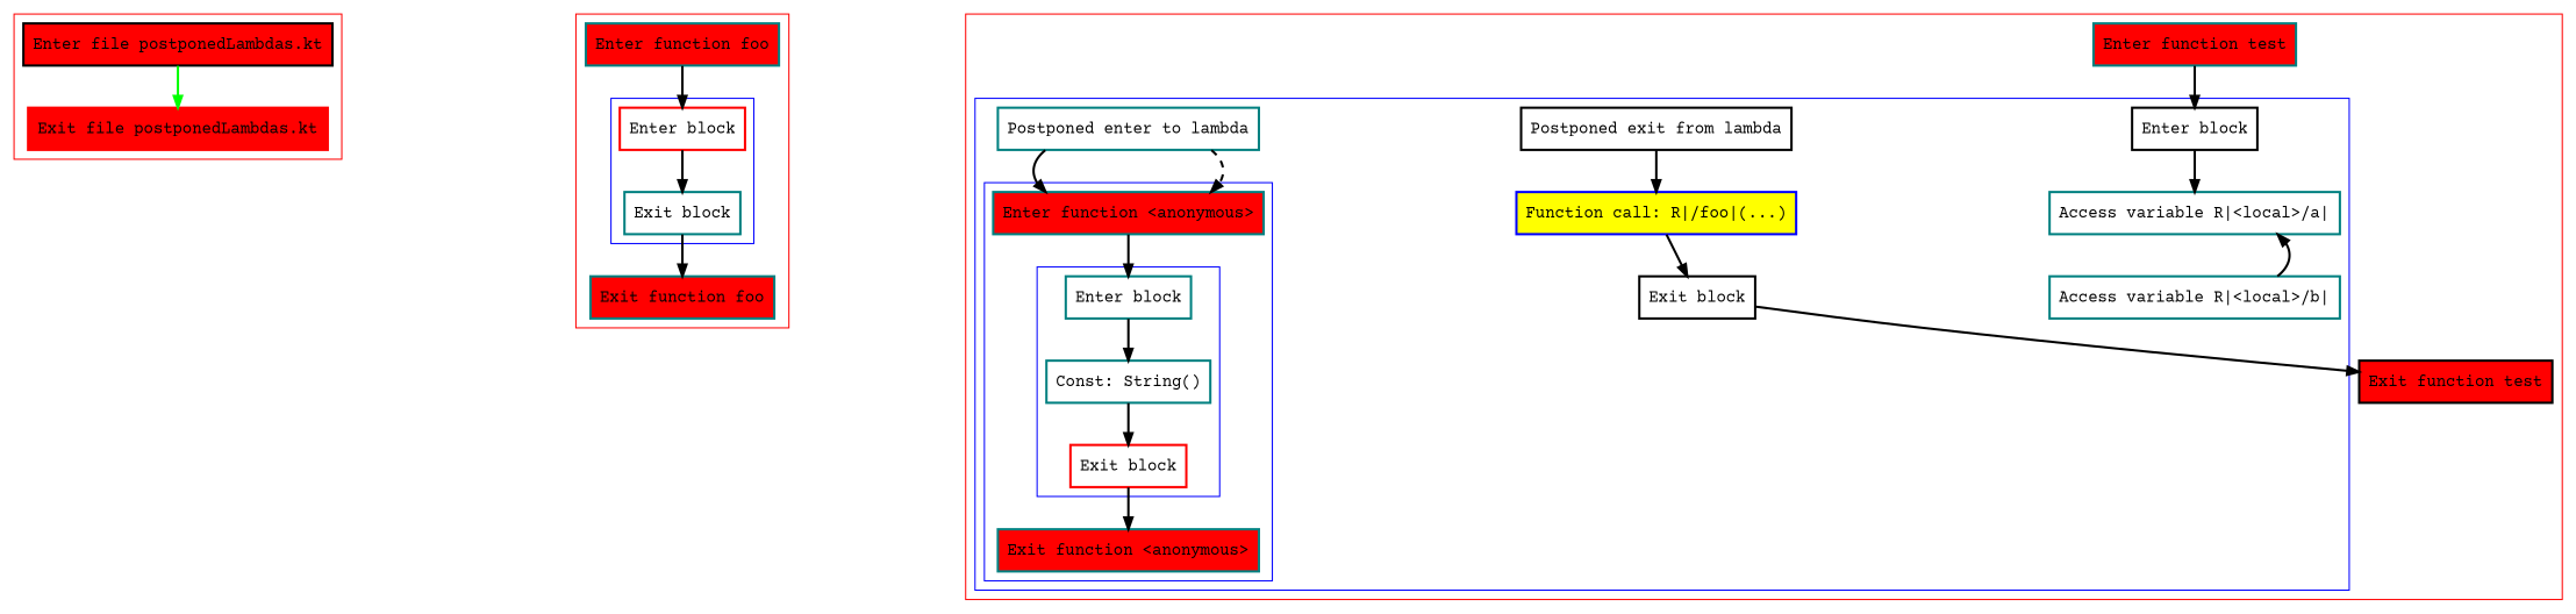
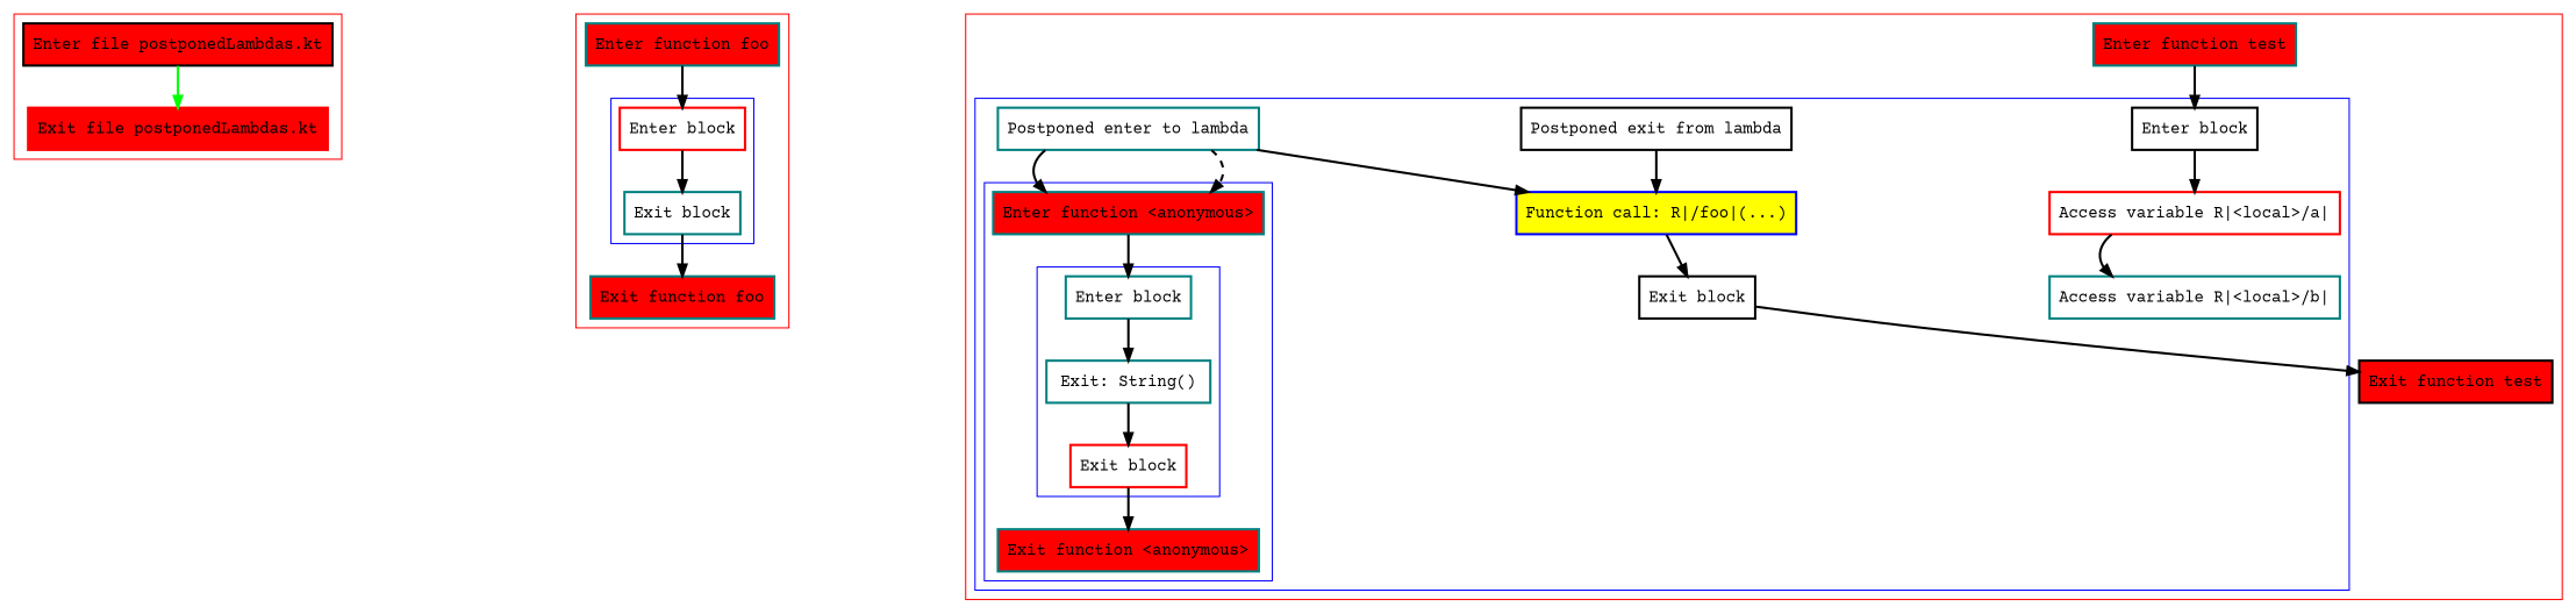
  digraph {
    fontname="Courier Prime"
    nodesep=3
    node [color=teal fontname="Courier Prime" penwidth=2 shape=box]
    edge [fontname="Courier Prime" penwidth=2]
    n1 [color=black fillcolor=red label="Enter file postponedLambdas.kt" style=filled]
    n2 [color=red fillcolor=red label="Exit file postponedLambdas.kt" style=filled]
    n3 [color=red label="Enter block"]
    n4 [label="Exit block"]
    n5 [fillcolor=red label="Enter function foo" style=filled]
    n6 [fillcolor=red label="Exit function foo" style=filled]
    n7 [label="Enter block"]
-   n8 [label="Const: String()"]
+   n8 [label="Exit: String()"]
    n9 [color=red label="Exit block"]
    n10 [fillcolor=red label="Enter function <anonymous>" style=filled]
    n11 [fillcolor=red label="Exit function <anonymous>" style=filled]
    n12 [color=black label="Enter block"]
-   n13 [label="Access variable R|<local>/a|"]
+   n13 [color=red label="Access variable R|<local>/a|"]
    n14 [label="Access variable R|<local>/b|"]
    n15 [label="Postponed enter to lambda"]
    n16 [color=black label="Postponed exit from lambda"]
    n17 [color=blue fillcolor=yellow label="Function call: R|/foo|(...)" style=filled]
    n18 [color=black label="Exit block"]
    n19 [fillcolor=red label="Enter function test" style=filled]
    n20 [color=black fillcolor=red label="Exit function test" style=filled]
    subgraph cluster_1 {
      color=red
      n1
      n2
    }
    subgraph cluster_2 {
      color=red
      n5
      n6
      subgraph cluster_3 {
        color=blue
        n3
        n4
      }
    }
    subgraph cluster_4 {
      color=red
      n19
      n20
      subgraph cluster_5 {
        color=blue
        n12
        n13
        n14
        n15
        n16
        n17
        n18
        subgraph cluster_6 {
          color=blue
          n10
          n11
          subgraph cluster_7 {
            color=blue
            n7
            n8
            n9
          }
        }
      }
    }
    n1 -> n2 [color=green]
    n3 -> n4
    n4 -> n6
    n5 -> n3
    n7 -> n8
    n8 -> n9
    n9 -> n11
    n10 -> n7
    n12 -> n13
-   n14 -> n13
+   n13 -> n14
    n15 -> n10
    n15 -> n10 [style=dashed]
+   n15 -> n17
    n16 -> n17
    n17 -> n18
    n18 -> n20
    n19 -> n12
  }
